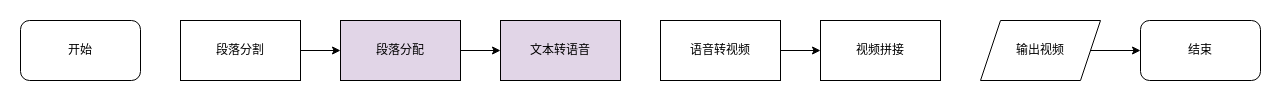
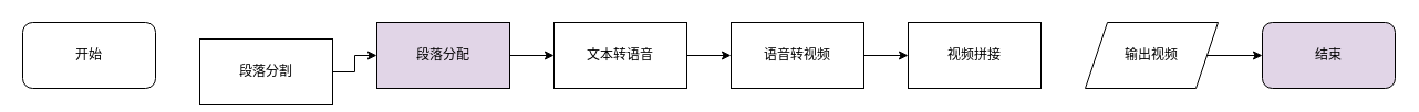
  <mxCell id="0" />
  <mxCell id="1" parent="0" />
  <mxCell id="2" value="开始" style="rounded=1;whiteSpace=wrap;html=1;" parent="1" vertex="1"><mxGeometry x="20" y="20" width="120" height="60" as="geometry" /></mxCell>
  <mxCell id="3" value="" style="edgeStyle=orthogonalEdgeStyle;rounded=0;orthogonalLoop=1;jettySize=auto;html=1;" edge="1" parent="1" source="4" target="6"><mxGeometry relative="1" as="geometry" /></mxCell>
- <mxCell id="4" value="段落分割" style="rounded=0;whiteSpace=wrap;html=1;" parent="1" vertex="1"><mxGeometry x="180" y="20" width="120" height="60" as="geometry" /></mxCell>
+ <mxCell id="4" value="段落分割" style="rounded=0;whiteSpace=wrap;html=1;" parent="1" vertex="1"><mxGeometry x="180" y="35" width="120" height="60" as="geometry" /></mxCell>
  <mxCell id="5" value="" style="edgeStyle=orthogonalEdgeStyle;rounded=0;orthogonalLoop=1;jettySize=auto;html=1;" edge="1" parent="1" source="6" target="8"><mxGeometry relative="1" as="geometry" /></mxCell>
  <mxCell id="6" value="段落分配" style="rounded=0;whiteSpace=wrap;html=1;fillColor=#e1d5e7;" parent="1" vertex="1"><mxGeometry x="340" y="20" width="120" height="60" as="geometry" /></mxCell>
- <mxCell id="8" value="文本转语音" style="rounded=0;whiteSpace=wrap;html=1;fillColor=#e1d5e7;" parent="1" vertex="1"><mxGeometry x="500" y="20" width="120" height="60" as="geometry" /></mxCell>
+ <mxCell id="7" value="" style="edgeStyle=orthogonalEdgeStyle;rounded=0;orthogonalLoop=1;jettySize=auto;html=1;" edge="1" parent="1" source="8" target="10"><mxGeometry relative="1" as="geometry" /></mxCell>
+ <mxCell id="8" value="文本转语音" style="rounded=0;whiteSpace=wrap;html=1;" parent="1" vertex="1"><mxGeometry x="500" y="20" width="120" height="60" as="geometry" /></mxCell>
  <mxCell id="9" value="" style="edgeStyle=orthogonalEdgeStyle;rounded=0;orthogonalLoop=1;jettySize=auto;html=1;" edge="1" parent="1" source="10" target="11"><mxGeometry relative="1" as="geometry" /></mxCell>
  <mxCell id="10" value="语音转视频" style="rounded=0;whiteSpace=wrap;html=1;" parent="1" vertex="1"><mxGeometry x="660" y="20" width="120" height="60" as="geometry" /></mxCell>
  <mxCell id="11" value="视频拼接" style="rounded=0;whiteSpace=wrap;html=1;" parent="1" vertex="1"><mxGeometry x="820" y="20" width="120" height="60" as="geometry" /></mxCell>
  <mxCell id="12" value="" style="edgeStyle=orthogonalEdgeStyle;rounded=0;orthogonalLoop=1;jettySize=auto;html=1;" edge="1" parent="1" source="13" target="14"><mxGeometry relative="1" as="geometry" /></mxCell>
  <mxCell id="13" value="输出视频" style="shape=parallelogram;perimeter=parallelogramPerimeter;whiteSpace=wrap;html=1;fixedSize=1;" parent="1" vertex="1"><mxGeometry x="980" y="20" width="120" height="60" as="geometry" /></mxCell>
- <mxCell id="14" value="结束" style="rounded=1;whiteSpace=wrap;html=1;" parent="1" vertex="1"><mxGeometry x="1140" y="20" width="120" height="60" as="geometry" /></mxCell>
+ <mxCell id="14" value="结束" style="rounded=1;whiteSpace=wrap;html=1;fillColor=#e1d5e7;" parent="1" vertex="1"><mxGeometry x="1140" y="20" width="120" height="60" as="geometry" /></mxCell>
